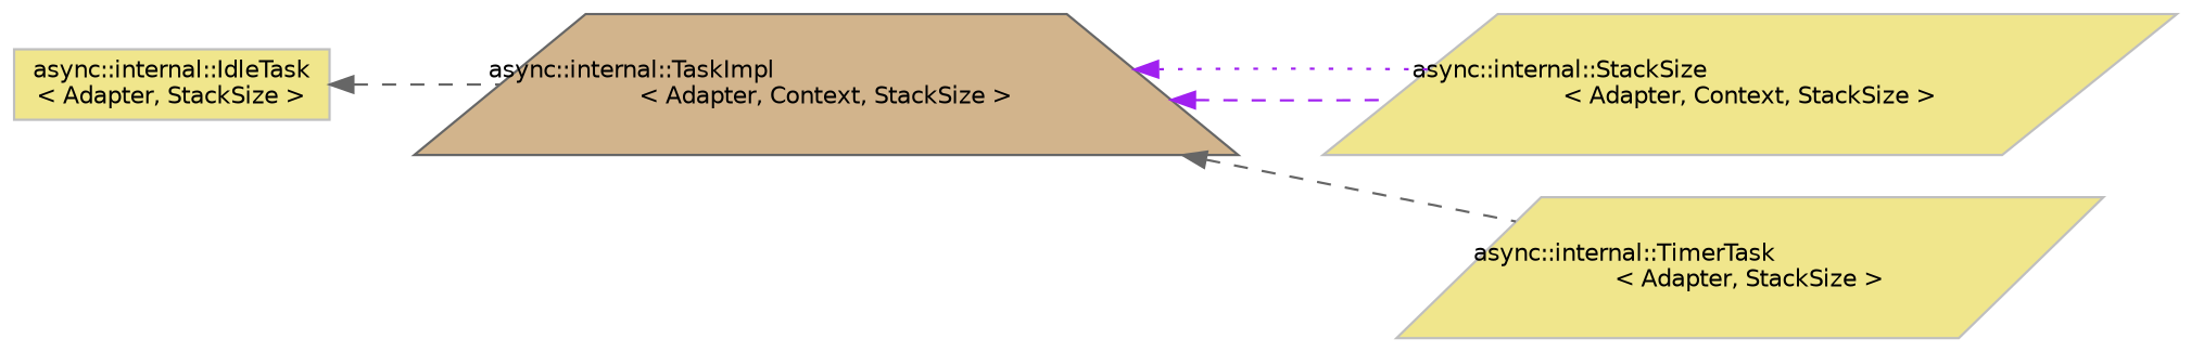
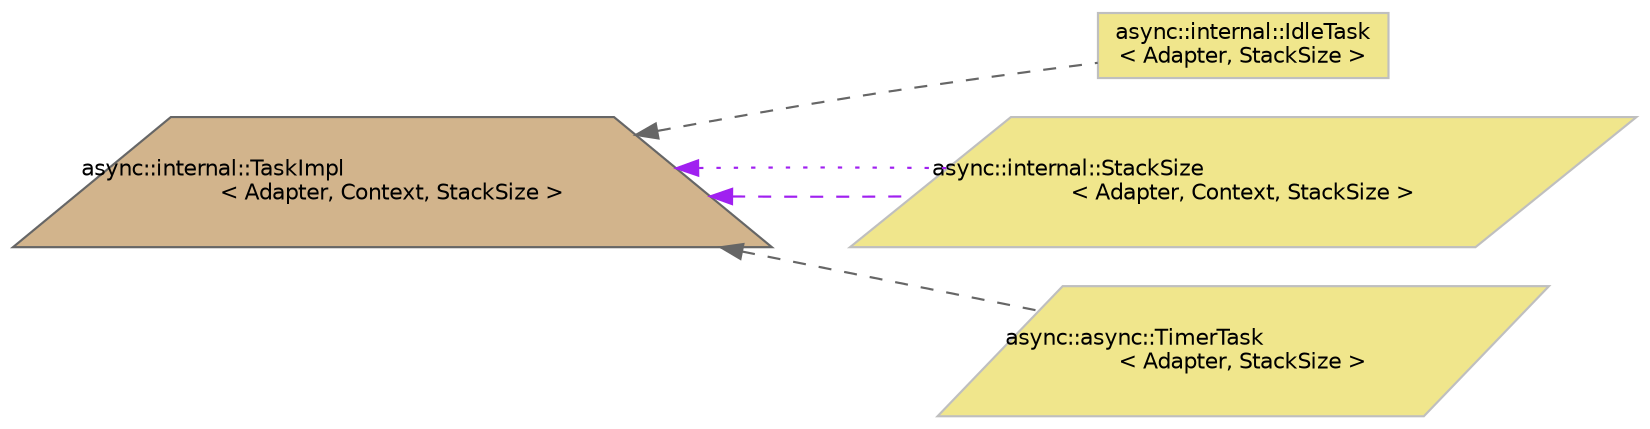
  digraph {
    rankdir=LR
    node [color=grey75 fillcolor=khaki fontname=Helvetica fontsize=10 shape=parallelogram style=filled]
    edge [color=gray40 dir=back fontname=Helvetica fontsize=10 labelfontname=Helvetica labelfontsize=10 style=dashed]
    n1 [color=gray40 fillcolor=tan fontcolor=black height=0.2 label="async::internal::TaskImpl\l\< Adapter, Context, StackSize \>" shape=trapezium width=0.4]
    n2 [height=0.2 label="async::internal::IdleTask\l\< Adapter, StackSize \>" shape=box width=0.4]
    n3 [height=0.2 label="async::internal::StackSize\l\< Adapter, Context, StackSize \>" width=0.4]
-   n4 [height=0.2 label="async::internal::TimerTask\l\< Adapter, StackSize \>" width=0.4]
-   n2 -> n1
+   n4 [height=0.2 label="async::async::TimerTask\l\< Adapter, StackSize \>" width=0.4]
+   n1 -> n2
    n1 -> n3 [color=purple]
    n1 -> n3 [color=purple style=dotted]
    n1 -> n4
  }
